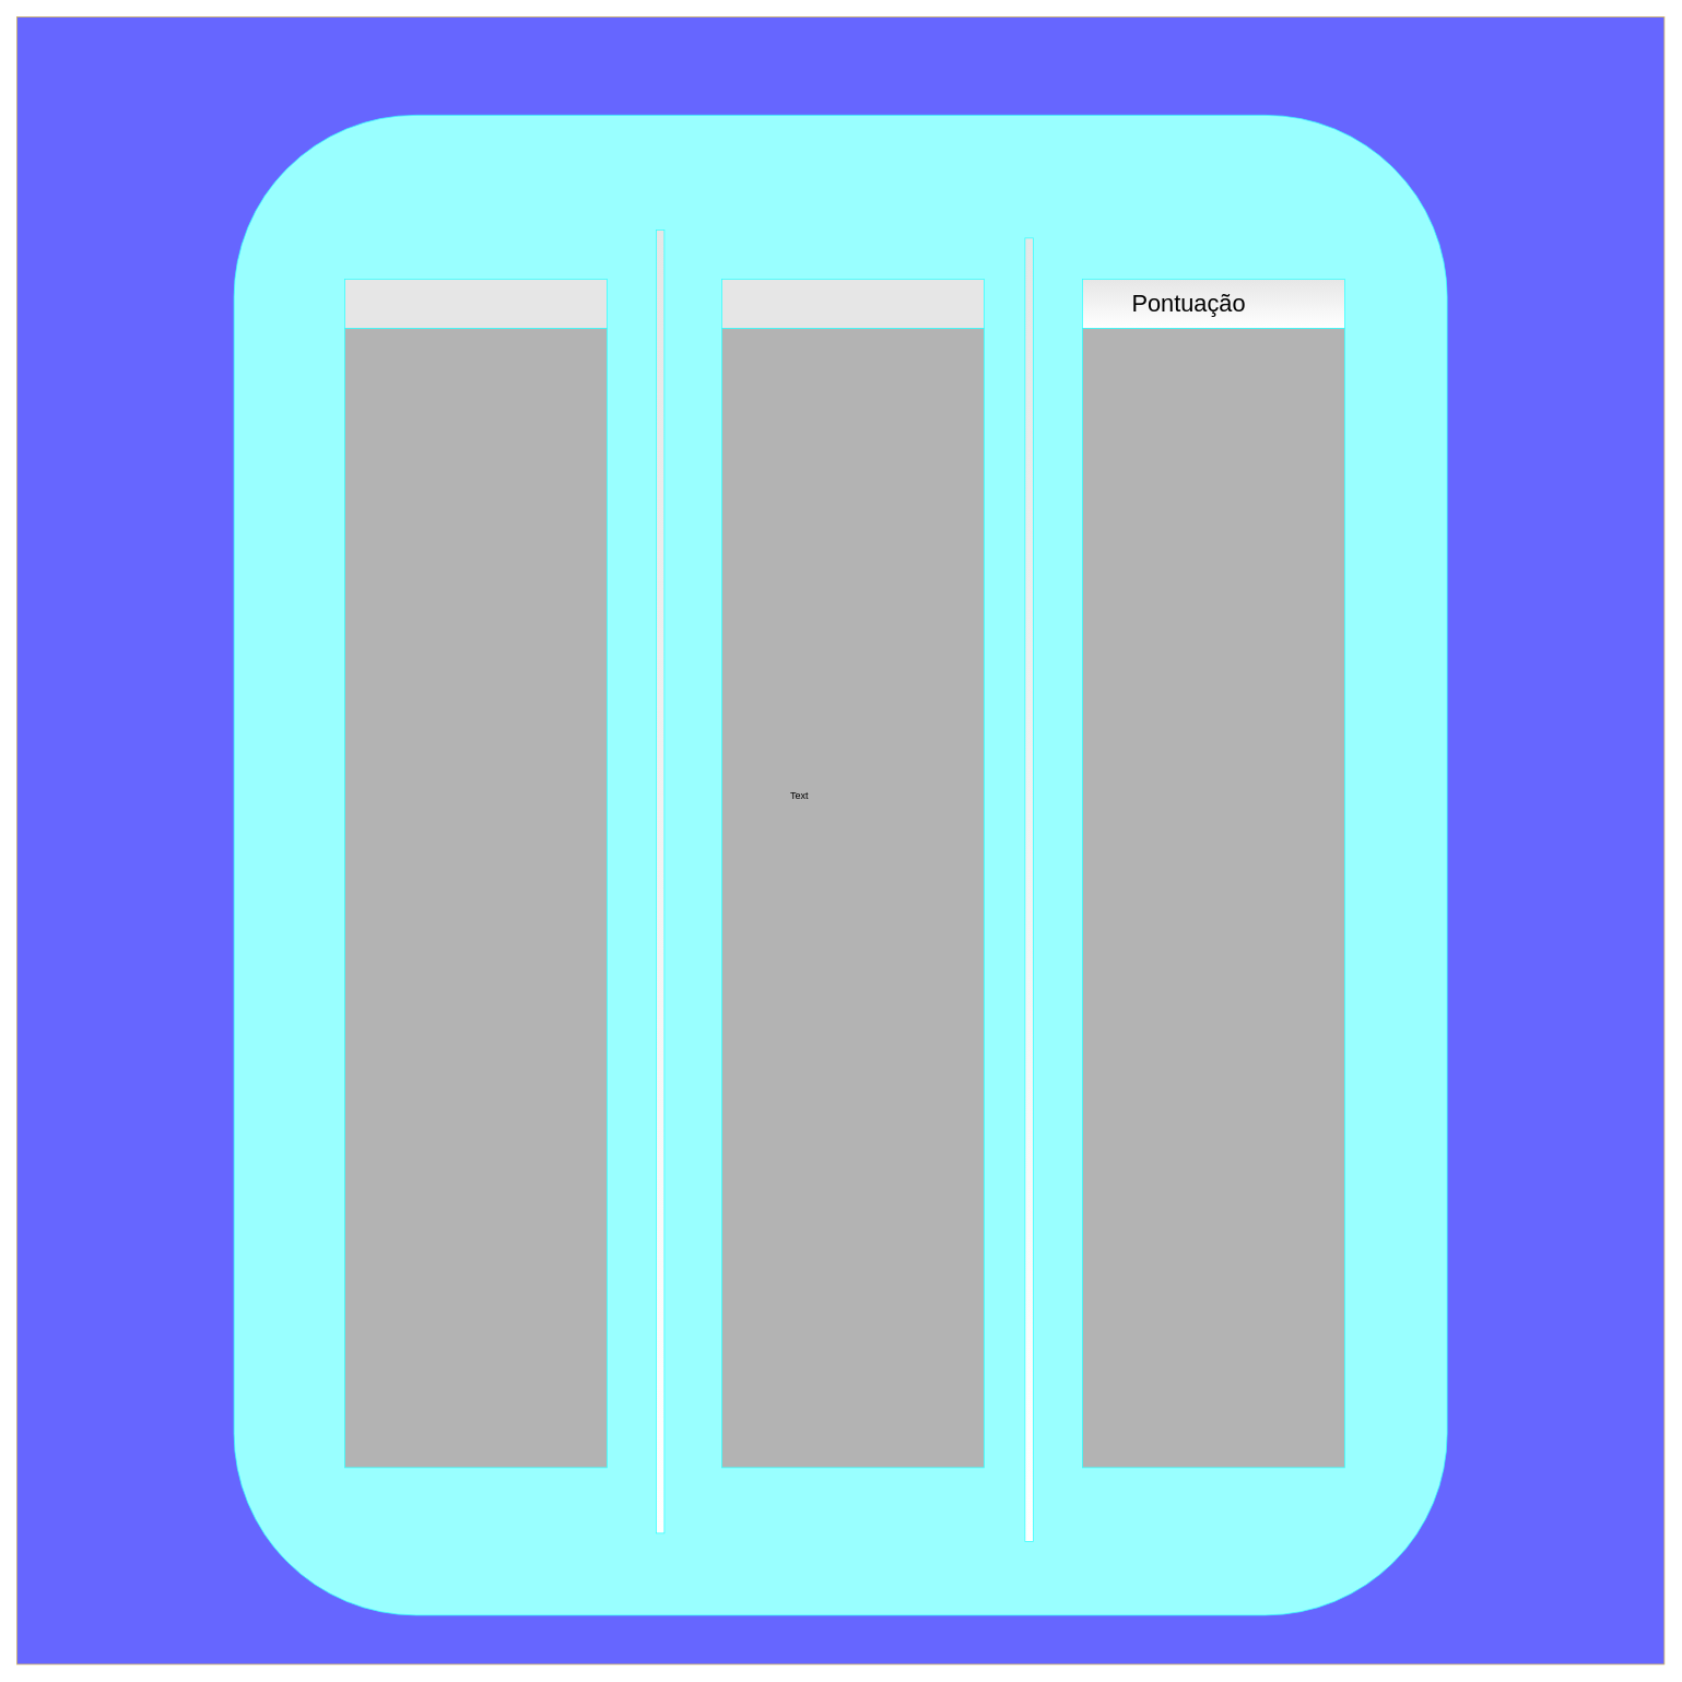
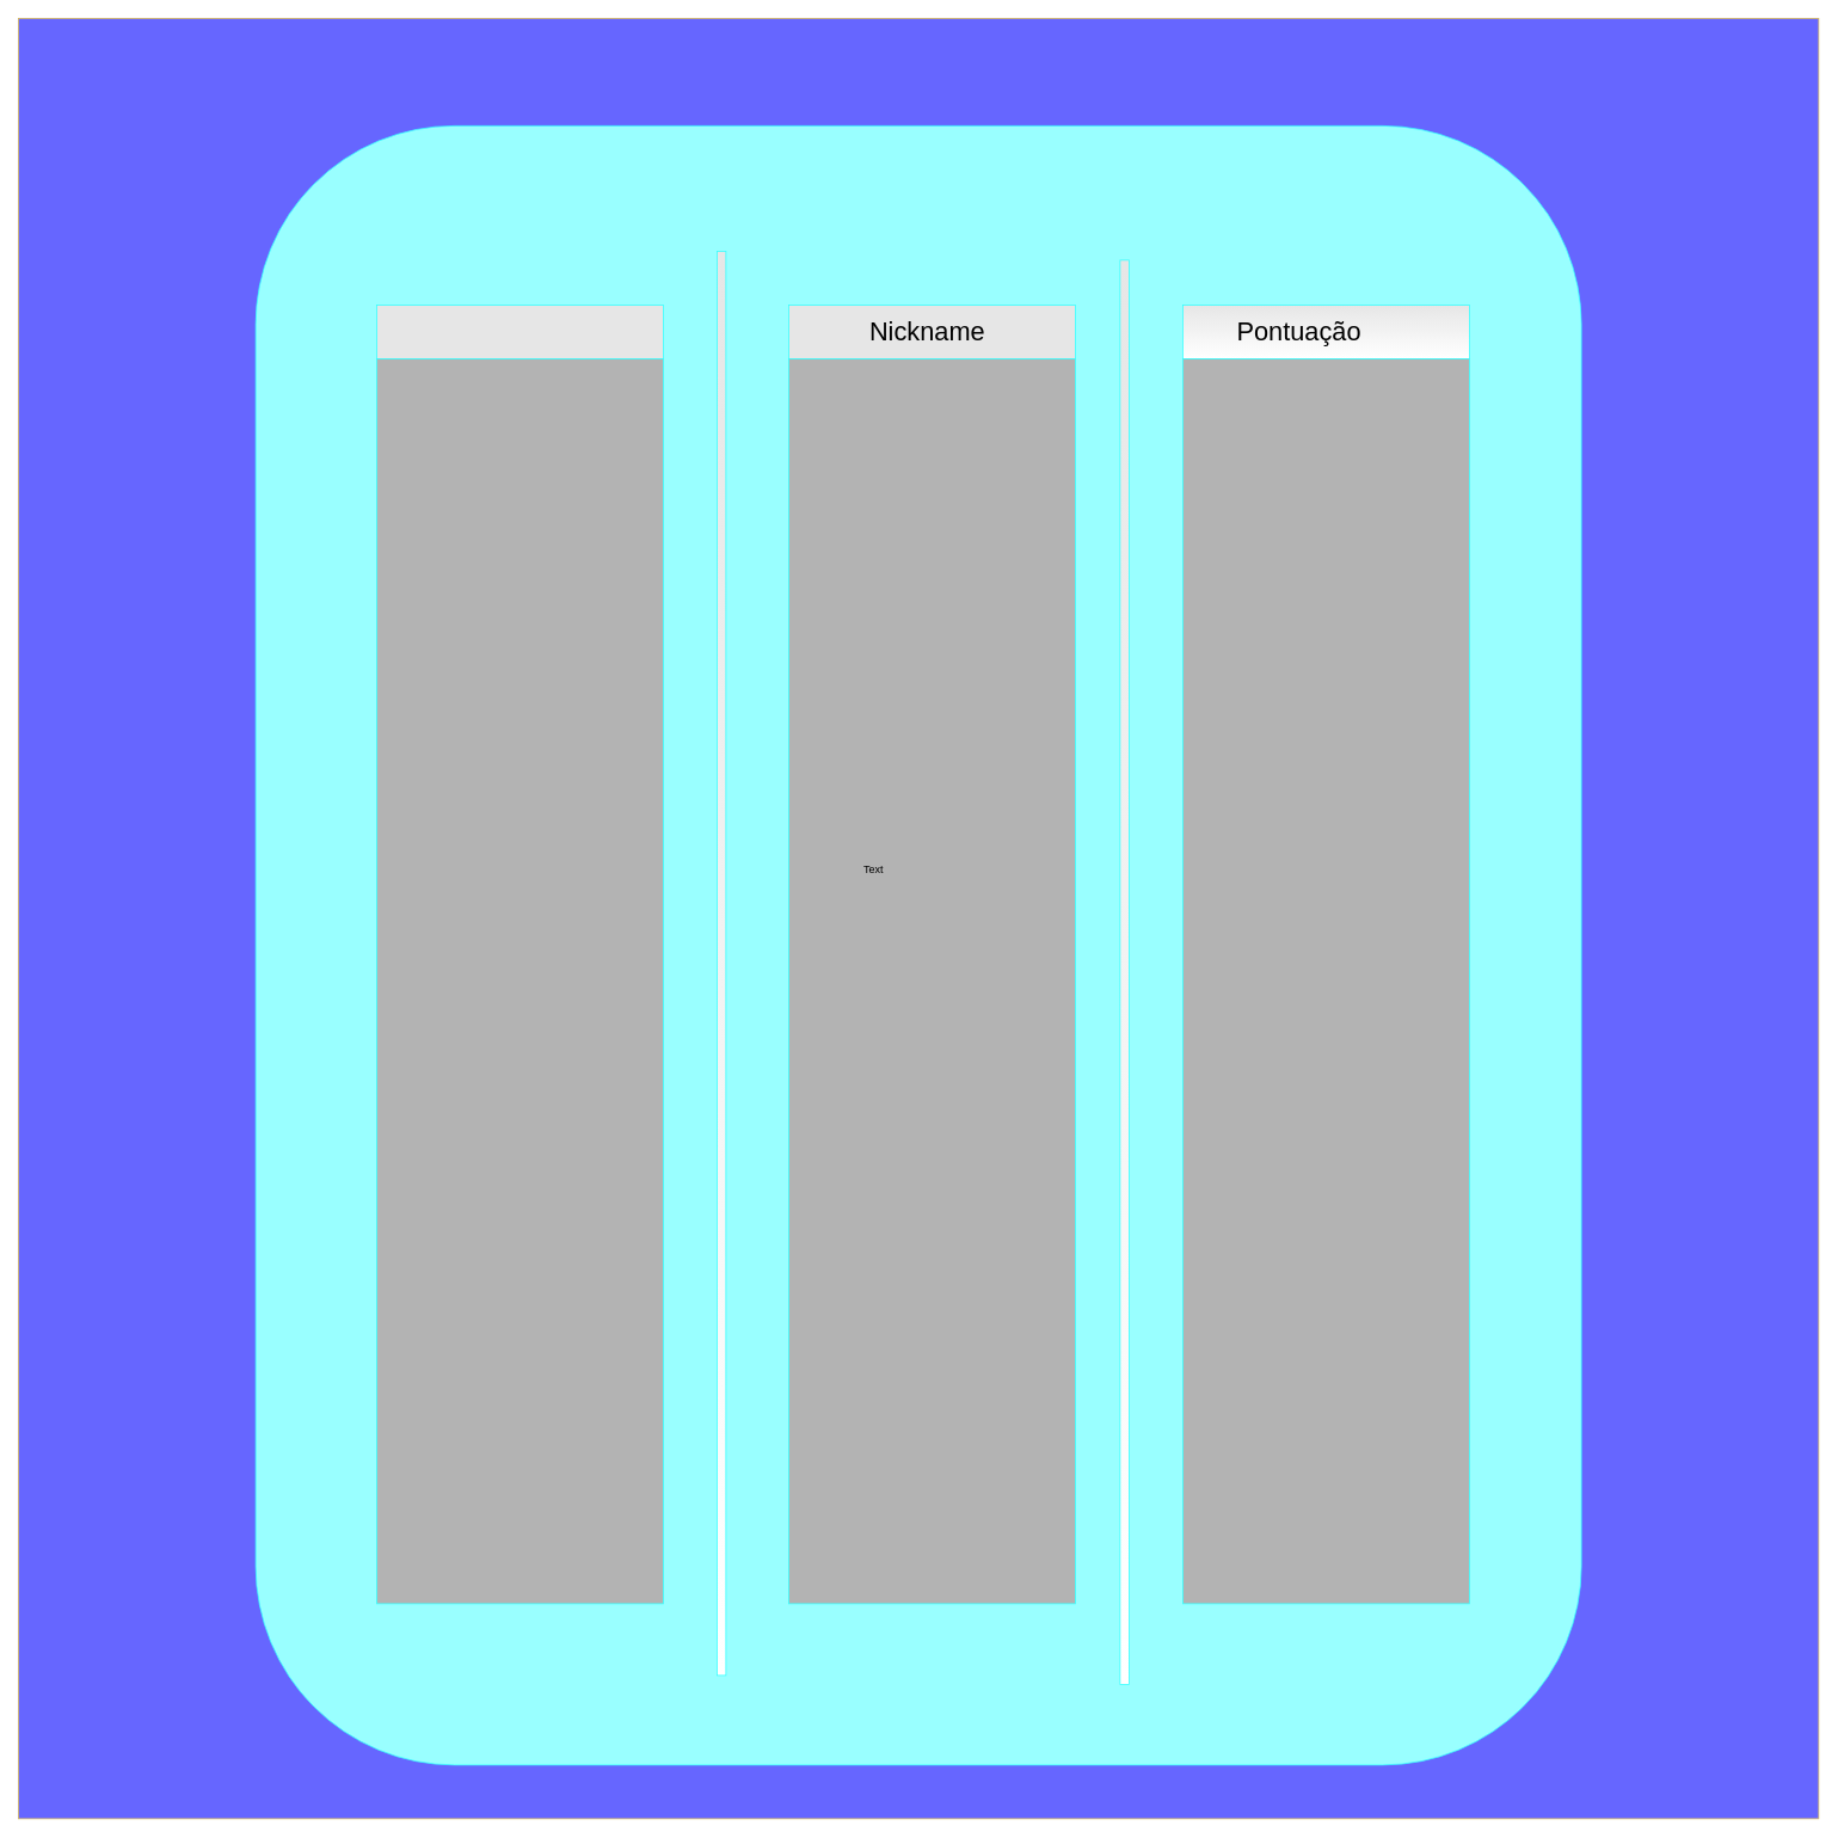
  <mxCell id="0" />
  <mxCell id="1" parent="0" />
  <mxCell id="2" value="" style="whiteSpace=wrap;html=1;aspect=fixed;strokeColor=#d6b656;fillColor=#6666FF;" vertex="1" parent="1"><mxGeometry x="20" y="20" width="2010" height="2010" as="geometry" /></mxCell>
  <mxCell id="3" value="c" style="rounded=1;whiteSpace=wrap;html=1;strokeColor=#33FFFF;fillColor=#99FFFF;" vertex="1" parent="1"><mxGeometry x="285" y="140" width="1480" height="1830" as="geometry" /></mxCell>
  <mxCell id="4" value="&lt;span style=&quot;color: rgba(0 , 0 , 0 , 0) ; font-family: monospace ; font-size: 0px&quot;&gt;%3CmxGraphModel%3E%3Croot%3E%3CmxCell%20id%3D%220%22%2F%3E%3CmxCell%20id%3D%221%22%20parent%3D%220%22%2F%3E%3CmxCell%20id%3D%222%22%20value%3D%22%22%20style%3D%22rounded%3D0%3BwhiteSpace%3Dwrap%3Bhtml%3D1%3BstrokeColor%3D%2333FFFF%3BfillColor%3D%23FFFFFF%3BgradientColor%3Dnone%3B%22%20vertex%3D%221%22%20parent%3D%221%22%3E%3CmxGeometry%20x%3D%22930%22%20y%3D%22500%22%20width%3D%22320%22%20height%3D%2260%22%20as%3D%22geometry%22%2F%3E%3C%2FmxCell%3E%3C%2Froot%3E%3C%2FmxGraphModel%3E&lt;/span&gt;" style="rounded=0;whiteSpace=wrap;html=1;strokeColor=#33FFFF;gradientColor=none;fillColor=#E6E6E6;" vertex="1" parent="1"><mxGeometry x="420" y="340" width="320" height="60" as="geometry" /></mxCell>
  <mxCell id="5" value="" style="rounded=0;whiteSpace=wrap;html=1;strokeColor=#33FFFF;gradientColor=none;fillColor=#E6E6E6;" vertex="1" parent="1"><mxGeometry x="880" y="340" width="320" height="60" as="geometry" /></mxCell>
  <mxCell id="6" value="" style="rounded=0;whiteSpace=wrap;html=1;strokeColor=#33FFFF;gradientColor=#ffffff;fillColor=#E6E6E6;" vertex="1" parent="1"><mxGeometry x="1320" y="340" width="320" height="60" as="geometry" /></mxCell>
  <mxCell id="7" value="" style="rounded=0;whiteSpace=wrap;html=1;strokeColor=#33FFFF;gradientColor=none;fillColor=#B3B3B3;" vertex="1" parent="1"><mxGeometry x="420" y="400" width="320" height="1390" as="geometry" /></mxCell>
  <mxCell id="8" value="" style="rounded=0;whiteSpace=wrap;html=1;strokeColor=#33FFFF;gradientColor=none;fillColor=#B3B3B3;" vertex="1" parent="1"><mxGeometry x="880" y="400" width="320" height="1390" as="geometry" /></mxCell>
  <mxCell id="9" value="" style="rounded=0;whiteSpace=wrap;html=1;strokeColor=#33FFFF;gradientColor=none;fillColor=#B3B3B3;" vertex="1" parent="1"><mxGeometry x="1320" y="400" width="320" height="1390" as="geometry" /></mxCell>
  <mxCell id="10" value="" style="rounded=0;whiteSpace=wrap;html=1;strokeColor=#33FFFF;fillColor=#E6E6E6;gradientColor=#ffffff;" vertex="1" parent="1"><mxGeometry x="800" y="280" width="10" height="1590" as="geometry" /></mxCell>
  <mxCell id="11" value="" style="rounded=0;whiteSpace=wrap;html=1;strokeColor=#33FFFF;fillColor=#E6E6E6;gradientColor=#ffffff;" vertex="1" parent="1"><mxGeometry x="1250" y="290" width="10" height="1590" as="geometry" /></mxCell>
  <mxCell id="12" value="Text" style="text;html=1;strokeColor=none;fillColor=none;align=center;verticalAlign=middle;whiteSpace=wrap;rounded=0;" vertex="1" parent="1"><mxGeometry x="955" y="960" width="40" height="20" as="geometry" /></mxCell>
+ <mxCell id="13" value="&lt;span style=&quot;font-size: 29px&quot;&gt;Nickname&lt;/span&gt;" style="text;html=1;strokeColor=none;fillColor=none;align=center;verticalAlign=middle;whiteSpace=wrap;rounded=0;" vertex="1" parent="1"><mxGeometry x="910" y="350" width="250" height="40" as="geometry" /></mxCell>
  <mxCell id="14" value="&lt;span style=&quot;font-size: 29px&quot;&gt;Pontuação&lt;/span&gt;" style="text;html=1;strokeColor=none;fillColor=none;align=center;verticalAlign=middle;whiteSpace=wrap;rounded=0;" vertex="1" parent="1"><mxGeometry x="1325" y="350" width="250" height="40" as="geometry" /></mxCell>
